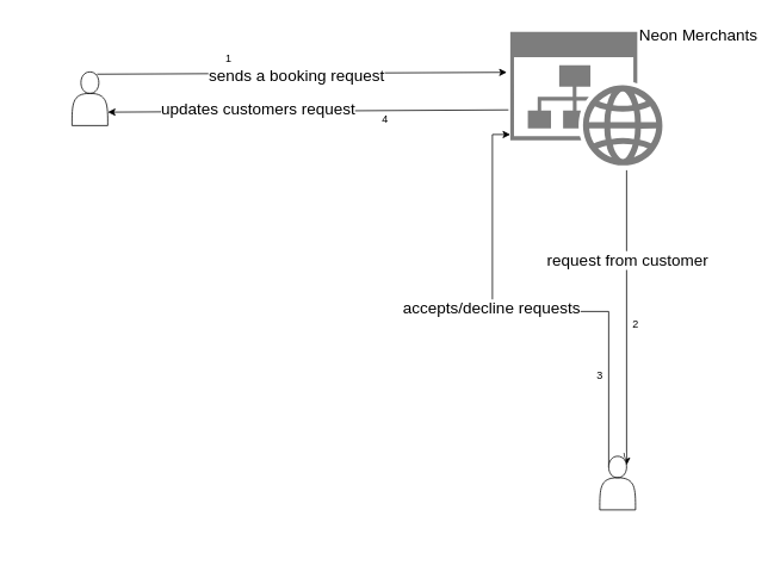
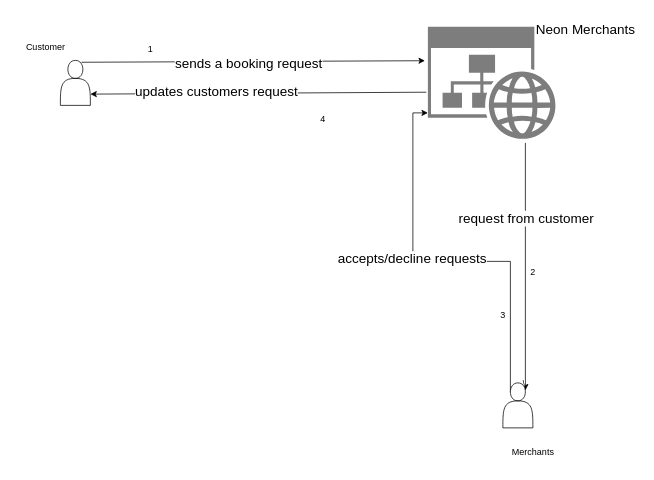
  <mxCell id="0" />
  <mxCell id="1" parent="0" />
  <mxCell id="2" value="" style="shape=actor;whiteSpace=wrap;html=1;" vertex="1" parent="1"><mxGeometry x="80" y="80" width="40" height="60" as="geometry" /></mxCell>
  <mxCell id="3" value="" style="endArrow=classic;html=1;rounded=0;exitX=0.7;exitY=0.042;exitDx=0;exitDy=0;exitPerimeter=0;entryX=-0.023;entryY=0.303;entryDx=0;entryDy=0;entryPerimeter=0;" edge="1" parent="1" source="2" target="5"><mxGeometry relative="1" as="geometry"><mxPoint x="120" y="109.5" as="sourcePoint" /><mxPoint x="470" y="110" as="targetPoint" /><Array as="points" /></mxGeometry></mxCell>
  <mxCell id="4" value="&lt;font style=&quot;font-size: 18px;&quot;&gt;sends a booking request&lt;/font&gt;" style="edgeLabel;html=1;align=center;verticalAlign=middle;resizable=0;points=[];" vertex="1" connectable="0" parent="3"><mxGeometry x="-0.029" y="-2" relative="1" as="geometry"><mxPoint as="offset" /></mxGeometry></mxCell>
  <mxCell id="5" value="" style="sketch=0;aspect=fixed;pointerEvents=1;shadow=0;dashed=0;html=1;strokeColor=none;labelPosition=center;verticalLabelPosition=bottom;verticalAlign=top;align=center;shape=mxgraph.mscae.enterprise.website_generic;fillColor=#7D7D7D;" vertex="1" parent="1"><mxGeometry x="570" y="35" width="170.45" height="150" as="geometry" /></mxCell>
  <mxCell id="6" value="" style="endArrow=classic;html=1;rounded=0;" edge="1" parent="1"><mxGeometry relative="1" as="geometry"><mxPoint x="700" y="190" as="sourcePoint" /><mxPoint x="700" y="520" as="targetPoint" /></mxGeometry></mxCell>
  <mxCell id="7" value="&lt;font style=&quot;font-size: 18px;&quot;&gt;request from customer&lt;/font&gt;" style="edgeLabel;resizable=0;html=1;align=center;verticalAlign=middle;" connectable="0" vertex="1" parent="6"><mxGeometry relative="1" as="geometry"><mxPoint y="-65" as="offset" /></mxGeometry></mxCell>
  <mxCell id="8" value="\" style="edgeLabel;resizable=0;html=1;align=right;verticalAlign=bottom;" connectable="0" vertex="1" parent="6"><mxGeometry x="1" relative="1" as="geometry" /></mxCell>
  <mxCell id="9" style="edgeStyle=orthogonalEdgeStyle;rounded=0;orthogonalLoop=1;jettySize=auto;html=1;exitX=0.25;exitY=0.2;exitDx=0;exitDy=0;exitPerimeter=0;" edge="1" parent="1" source="11" target="5"><mxGeometry relative="1" as="geometry"><mxPoint x="590" y="270" as="targetPoint" /><Array as="points"><mxPoint x="680" y="348" /><mxPoint x="550" y="348" /><mxPoint x="550" y="150" /><mxPoint x="580" y="150" /></Array></mxGeometry></mxCell>
  <mxCell id="10" value="&lt;span style=&quot;font-size: 18px;&quot;&gt;accepts/decline requests&lt;/span&gt;" style="edgeLabel;html=1;align=center;verticalAlign=middle;resizable=0;points=[];" connectable="0" vertex="1" parent="9"><mxGeometry x="0.18" y="2" relative="1" as="geometry"><mxPoint as="offset" /></mxGeometry></mxCell>
  <mxCell id="11" value="" style="shape=actor;whiteSpace=wrap;html=1;" vertex="1" parent="1"><mxGeometry x="670" y="510" width="40" height="60" as="geometry" /></mxCell>
+ <mxCell id="12" value="Customer" style="text;html=1;align=center;verticalAlign=middle;resizable=0;points=[];autosize=1;strokeColor=none;fillColor=none;" vertex="1" parent="1"><mxGeometry x="20" y="48" width="80" height="30" as="geometry" /></mxCell>
+ <mxCell id="13" value="Merchants" style="text;html=1;align=center;verticalAlign=middle;resizable=0;points=[];autosize=1;strokeColor=none;fillColor=none;" vertex="1" parent="1"><mxGeometry x="670" y="588" width="80" height="30" as="geometry" /></mxCell>
  <mxCell id="14" value="" style="endArrow=classic;html=1;rounded=0;exitX=-0.012;exitY=0.583;exitDx=0;exitDy=0;exitPerimeter=0;entryX=1;entryY=0.75;entryDx=0;entryDy=0;" edge="1" parent="1" source="5" target="2"><mxGeometry width="50" height="50" relative="1" as="geometry"><mxPoint x="240" y="210" as="sourcePoint" /><mxPoint x="120" y="230" as="targetPoint" /></mxGeometry></mxCell>
  <mxCell id="15" value="&lt;font style=&quot;font-size: 18px;&quot;&gt;updates customers request&lt;/font&gt;" style="edgeLabel;html=1;align=center;verticalAlign=middle;resizable=0;points=[];" connectable="0" vertex="1" parent="14"><mxGeometry x="0.25" y="-3" relative="1" as="geometry"><mxPoint as="offset" /></mxGeometry></mxCell>
  <mxCell id="16" value="&lt;font style=&quot;font-size: 18px;&quot;&gt;Neon Merchants&lt;br&gt;&lt;br&gt;&lt;/font&gt;" style="text;html=1;align=center;verticalAlign=middle;resizable=0;points=[];autosize=1;strokeColor=none;fillColor=none;" vertex="1" parent="1"><mxGeometry x="710" y="20" width="140" height="60" as="geometry" /></mxCell>
- <mxCell id="17" value="1" style="text;html=1;align=center;verticalAlign=middle;resizable=0;points=[];autosize=1;strokeColor=none;fillColor=none;" vertex="1" parent="1"><mxGeometry x="240" y="50" width="30" height="30" as="geometry" /></mxCell>
+ <mxCell id="17" value="1" style="text;html=1;align=center;verticalAlign=middle;resizable=0;points=[];autosize=1;strokeColor=none;fillColor=none;" vertex="1" parent="1"><mxGeometry x="185" y="50" width="30" height="30" as="geometry" /></mxCell>
  <mxCell id="18" value="2" style="text;html=1;align=center;verticalAlign=middle;resizable=0;points=[];autosize=1;strokeColor=none;fillColor=none;" vertex="1" parent="1"><mxGeometry x="695" y="348" width="30" height="30" as="geometry" /></mxCell>
  <mxCell id="19" value="3" style="text;html=1;align=center;verticalAlign=middle;resizable=0;points=[];autosize=1;strokeColor=none;fillColor=none;" vertex="1" parent="1"><mxGeometry x="655" y="405" width="30" height="30" as="geometry" /></mxCell>
- <mxCell id="20" value="4" style="text;html=1;align=center;verticalAlign=middle;resizable=0;points=[];autosize=1;strokeColor=none;fillColor=none;" vertex="1" parent="1"><mxGeometry x="415" y="118" width="30" height="30" as="geometry" /></mxCell>
+ <mxCell id="20" value="4" style="text;html=1;align=center;verticalAlign=middle;resizable=0;points=[];autosize=1;strokeColor=none;fillColor=none;" vertex="1" parent="1"><mxGeometry x="415" y="143" width="30" height="30" as="geometry" /></mxCell>
